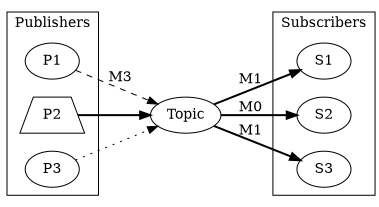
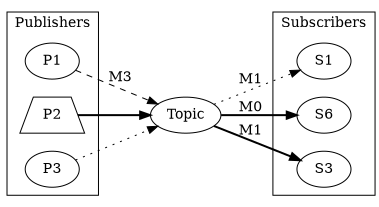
  digraph {
    rankdir=LR
    node [shape=ellipse]
    edge [style=bold]
    P1
    P2 [shape=trapezium]
    P3
    S1
-   S2
+   S2 [label=S6]
    S3
    n7 [label=Topic]
    subgraph cluster_1 {
      label=Publishers
      P1
      P2
      P3
    }
    subgraph cluster_2 {
      label=Subscribers
      S1
      S2
      S3
    }
    P1 -> n7 [label=M3 style=dashed]
    P2 -> n7
    P3 -> n7 [style=dotted]
-   n7 -> S1 [label=M1]
+   n7 -> S1 [label=M1 style=dotted]
    n7 -> S2 [label=M0]
    n7 -> S3 [label=M1]
  }
